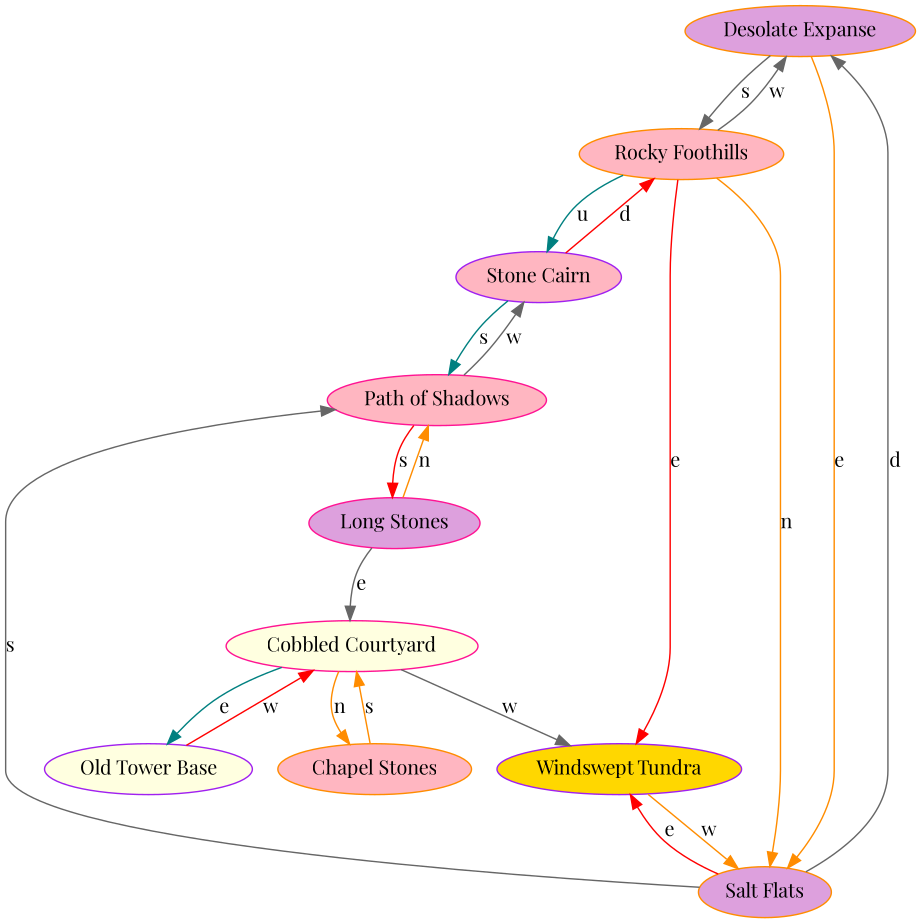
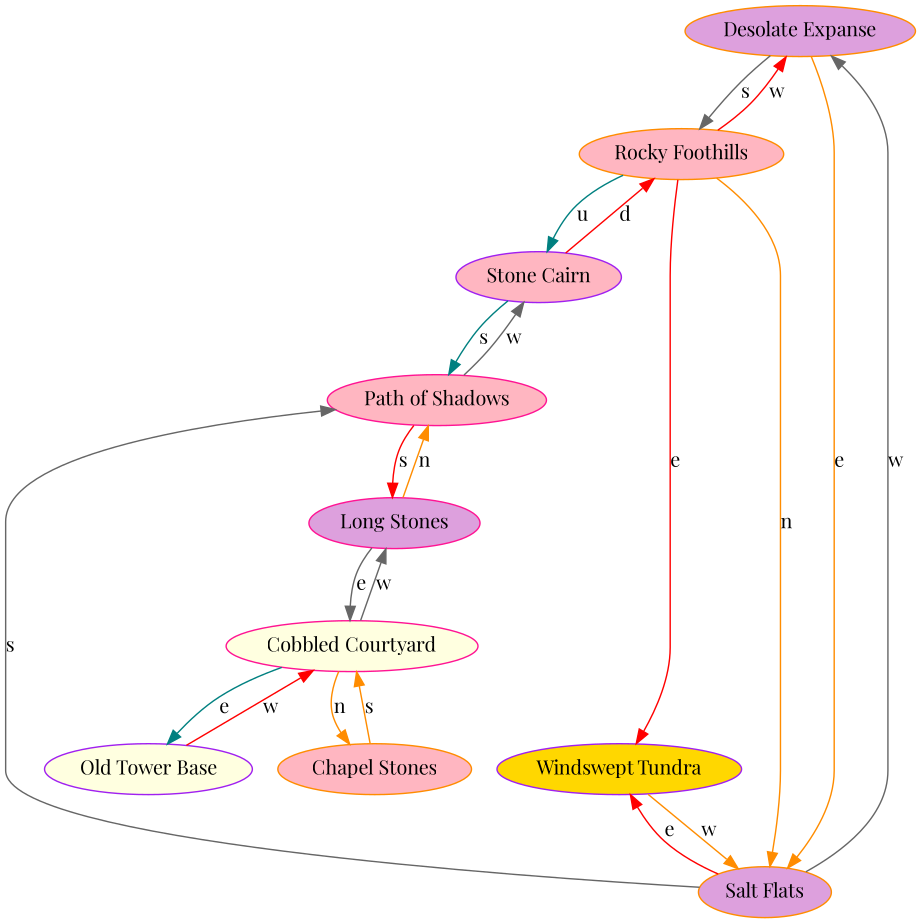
  digraph {
    fontname="Playfair Display"
    node [color=darkorange fillcolor=lightpink fontname="Playfair Display" style=filled]
    edge [color=gray40 fontname="Playfair Display"]
    n1 [fillcolor=plum label="Desolate Expanse"]
    n2 [label="Rocky Foothills"]
    n3 [fillcolor=plum label="Salt Flats"]
    n4 [color=purple fillcolor=gold label="Windswept Tundra"]
    n5 [color=purple label="Stone Cairn"]
    n6 [color=deeppink label="Path of Shadows"]
    n7 [color=deeppink fillcolor=plum label="Long Stones"]
    n8 [color=deeppink fillcolor=lightyellow label="Cobbled Courtyard"]
    n9 [label="Chapel Stones"]
    n10 [color=purple fillcolor=lightyellow label="Old Tower Base"]
    n1 -> n2 [label=s]
    n1 -> n3 [color=darkorange label=e]
-   n2 -> n1 [label=w]
+   n2 -> n1 [color=red label=w]
    n2 -> n3 [color=darkorange label=n]
    n2 -> n4 [color=red label=e]
    n2 -> n5 [color=teal label=u]
-   n3 -> n1 [label=d]
+   n3 -> n1 [label=w]
    n3 -> n4 [color=red label=e]
    n3 -> n6 [label=s]
    n4 -> n3 [color=darkorange label=w]
    n5 -> n2 [color=red label=d]
    n5 -> n6 [color=teal label=s]
    n6 -> n5 [label=w]
    n6 -> n7 [color=red label=s]
    n7 -> n6 [color=darkorange label=n]
    n7 -> n8 [label=e]
-   n8 -> n4 [label=w]
+   n8 -> n7 [label=w]
    n8 -> n9 [color=darkorange label=n]
    n8 -> n10 [color=teal label=e]
    n9 -> n8 [color=darkorange label=s]
    n10 -> n8 [color=red label=w]
  }
